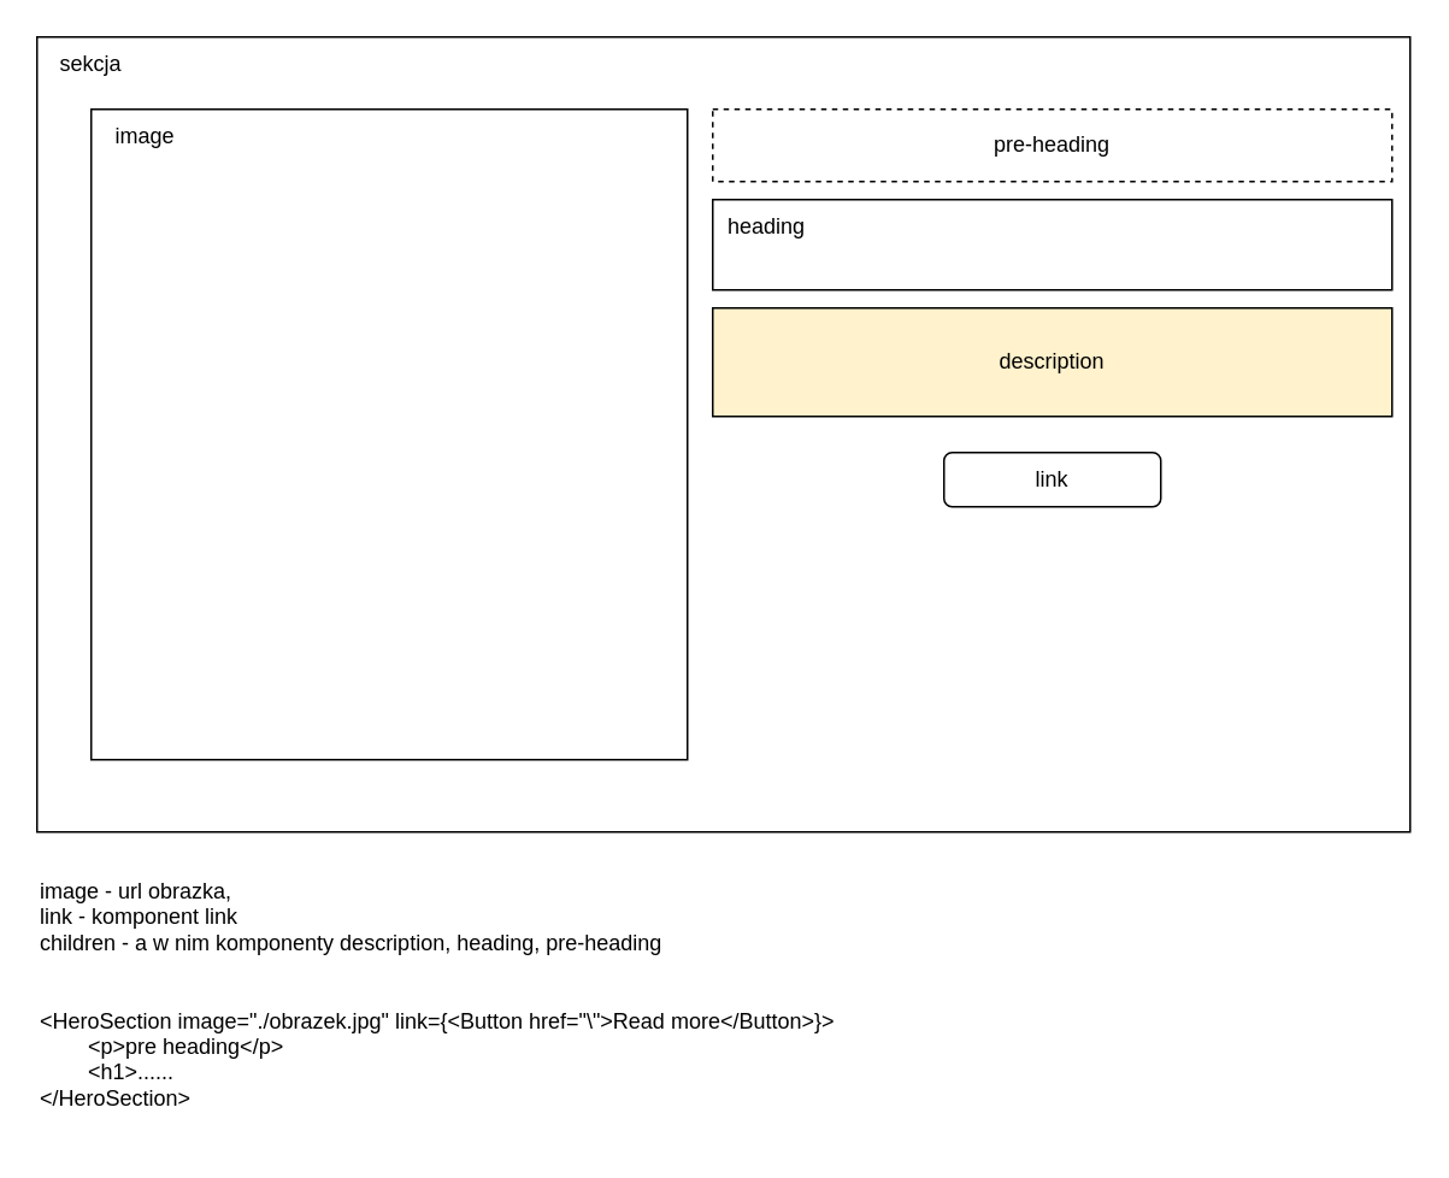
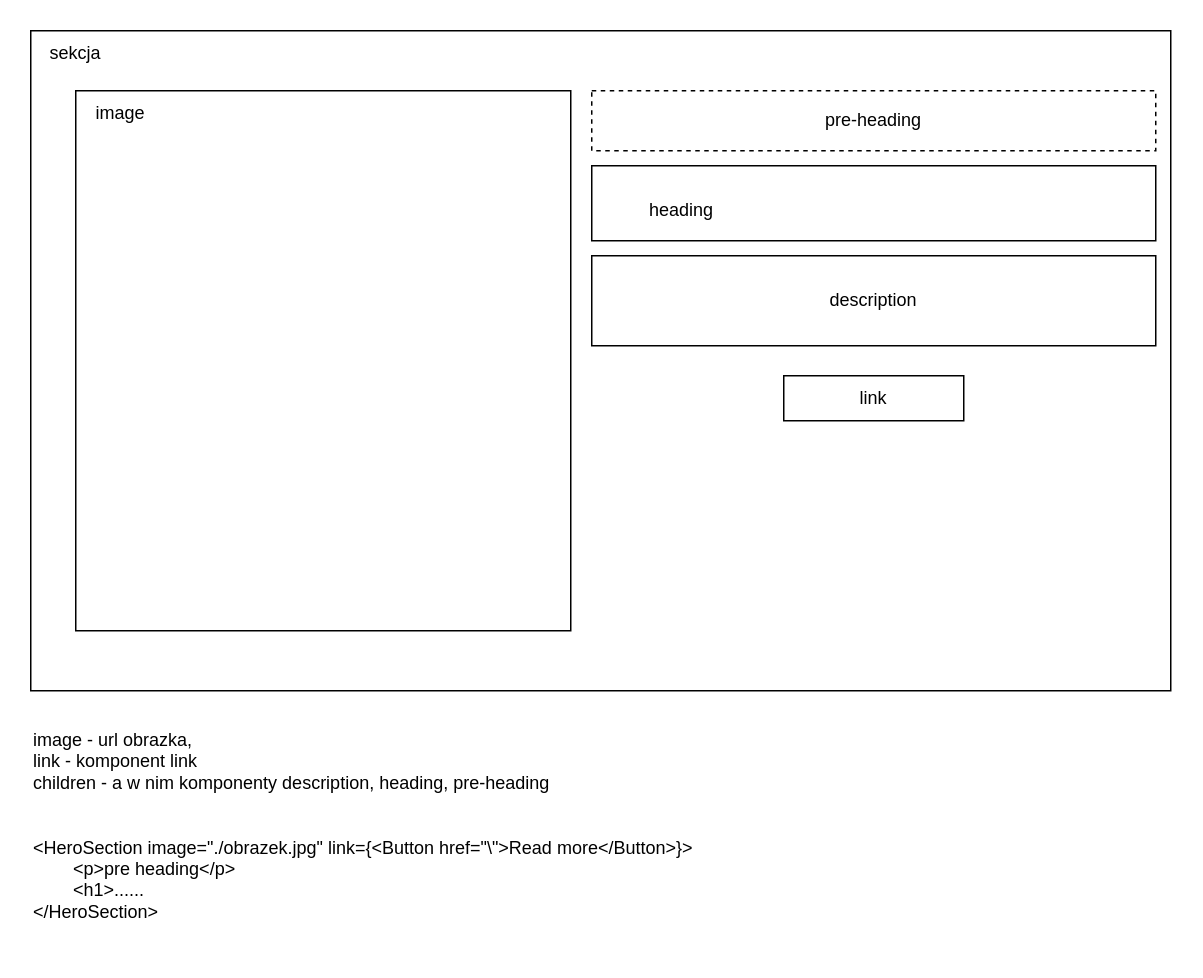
  <mxCell id="0" />
  <mxCell id="1" parent="0" />
  <mxCell id="2" value="" style="rounded=0;whiteSpace=wrap;html=1;" vertex="1" parent="1"><mxGeometry x="20" y="20" width="760" height="440" as="geometry" /></mxCell>
  <mxCell id="3" value="&lt;div&gt;sekcja&lt;/div&gt;" style="text;html=1;strokeColor=none;fillColor=none;align=center;verticalAlign=middle;whiteSpace=wrap;rounded=0;" vertex="1" parent="1"><mxGeometry x="20" y="20" width="60" height="30" as="geometry" /></mxCell>
  <mxCell id="4" value="" style="rounded=0;whiteSpace=wrap;html=1;" vertex="1" parent="1"><mxGeometry x="50" y="60" width="330" height="360" as="geometry" /></mxCell>
  <mxCell id="5" value="&lt;div&gt;image&lt;/div&gt;" style="text;html=1;strokeColor=none;fillColor=none;align=center;verticalAlign=middle;whiteSpace=wrap;rounded=0;" vertex="1" parent="1"><mxGeometry x="50" y="60" width="60" height="30" as="geometry" /></mxCell>
  <mxCell id="6" value="pre-heading" style="rounded=0;whiteSpace=wrap;html=1;dashed=1;" vertex="1" parent="1"><mxGeometry x="394" y="60" width="376" height="40" as="geometry" /></mxCell>
  <mxCell id="7" value="" style="rounded=0;whiteSpace=wrap;html=1;" vertex="1" parent="1"><mxGeometry x="394" y="110" width="376" height="50" as="geometry" /></mxCell>
- <mxCell id="8" value="heading" style="text;html=1;strokeColor=none;fillColor=none;align=center;verticalAlign=middle;whiteSpace=wrap;rounded=0;" vertex="1" parent="1"><mxGeometry x="394" y="110" width="60" height="30" as="geometry" /></mxCell>
- <mxCell id="9" value="description" style="rounded=0;whiteSpace=wrap;html=1;fillColor=#fff2cc;" vertex="1" parent="1"><mxGeometry x="394" y="170" width="376" height="60" as="geometry" /></mxCell>
- <mxCell id="10" value="&lt;div&gt;link&lt;/div&gt;" style="whiteSpace=wrap;html=1;rounded=1;" vertex="1" parent="1"><mxGeometry x="522" y="250" width="120" height="30" as="geometry" /></mxCell>
+ <mxCell id="8" value="heading" style="text;html=1;strokeColor=none;fillColor=none;align=center;verticalAlign=middle;whiteSpace=wrap;rounded=0;" vertex="1" parent="1"><mxGeometry x="424" y="125" width="60" height="30" as="geometry" /></mxCell>
+ <mxCell id="9" value="description" style="rounded=0;whiteSpace=wrap;html=1;" vertex="1" parent="1"><mxGeometry x="394" y="170" width="376" height="60" as="geometry" /></mxCell>
+ <mxCell id="10" value="&lt;div&gt;link&lt;/div&gt;" style="rounded=0;whiteSpace=wrap;html=1;" vertex="1" parent="1"><mxGeometry x="522" y="250" width="120" height="30" as="geometry" /></mxCell>
  <mxCell id="11" value="&lt;div&gt;image - url obrazka,&lt;/div&gt;&lt;div&gt;link - komponent link&lt;/div&gt;&lt;div&gt;children - a w nim komponenty description, heading, pre-heading&lt;br&gt;&lt;/div&gt;&lt;div&gt;&lt;br&gt;&lt;/div&gt;&lt;div&gt;&lt;br&gt;&lt;/div&gt;&lt;div&gt;&amp;lt;HeroSection image=&quot;./obrazek.jpg&quot; link={&amp;lt;Button href=&quot;\&quot;&amp;gt;Read more&amp;lt;/Button&amp;gt;}&amp;gt;&lt;br&gt;&lt;span style=&quot;white-space: pre&quot;&gt;&#09;&lt;/span&gt;&amp;lt;p&amp;gt;pre heading&amp;lt;/p&amp;gt;&lt;br&gt;&lt;span style=&quot;white-space: pre&quot;&gt;&#09;&lt;/span&gt;&amp;lt;h1&amp;gt;......&lt;br&gt;&lt;/div&gt;&lt;div&gt;&amp;lt;/HeroSection&amp;gt;&lt;br&gt;&lt;/div&gt;" style="text;html=1;strokeColor=none;fillColor=none;align=left;verticalAlign=middle;whiteSpace=wrap;rounded=0;" vertex="1" parent="1"><mxGeometry x="20" y="470" width="760" height="160" as="geometry" /></mxCell>
